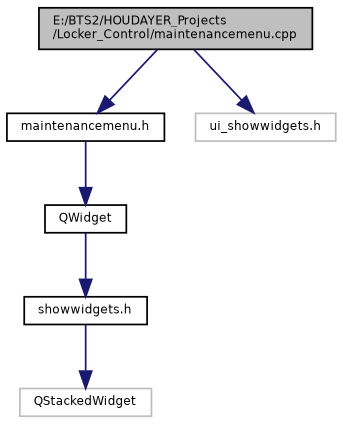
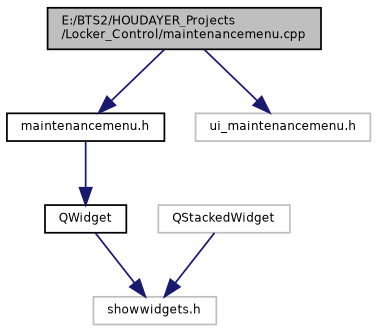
  digraph {
    node [color=black fontname=Helvetica fontsize=7 shape=record]
    edge [color=midnightblue fontname=Helvetica fontsize=7 labelfontname=Helvetica labelfontsize=7 style=solid]
    n1 [fillcolor=grey75 fontcolor=black height=0.2 label="E:/BTS2/HOUDAYER_Projects\l/Locker_Control/maintenancemenu.cpp" style=filled width=0.4]
    n2 [height=0.2 label="maintenancemenu.h" width=0.4]
-   n3 [color=grey75 height=0.2 label="ui_showwidgets.h" width=0.4]
+   n3 [color=grey75 height=0.2 label="ui_maintenancemenu.h" width=0.4]
    n4 [height=0.2 label=QWidget width=0.4]
-   n5 [height=0.2 label="showwidgets.h" width=0.4]
+   n5 [color=grey75 height=0.2 label="showwidgets.h" width=0.4]
    n6 [color=grey75 height=0.2 label=QStackedWidget width=0.4]
    n1 -> n2
    n1 -> n3
    n2 -> n4
    n4 -> n5
-   n5 -> n6
+   n6 -> n5
  }
